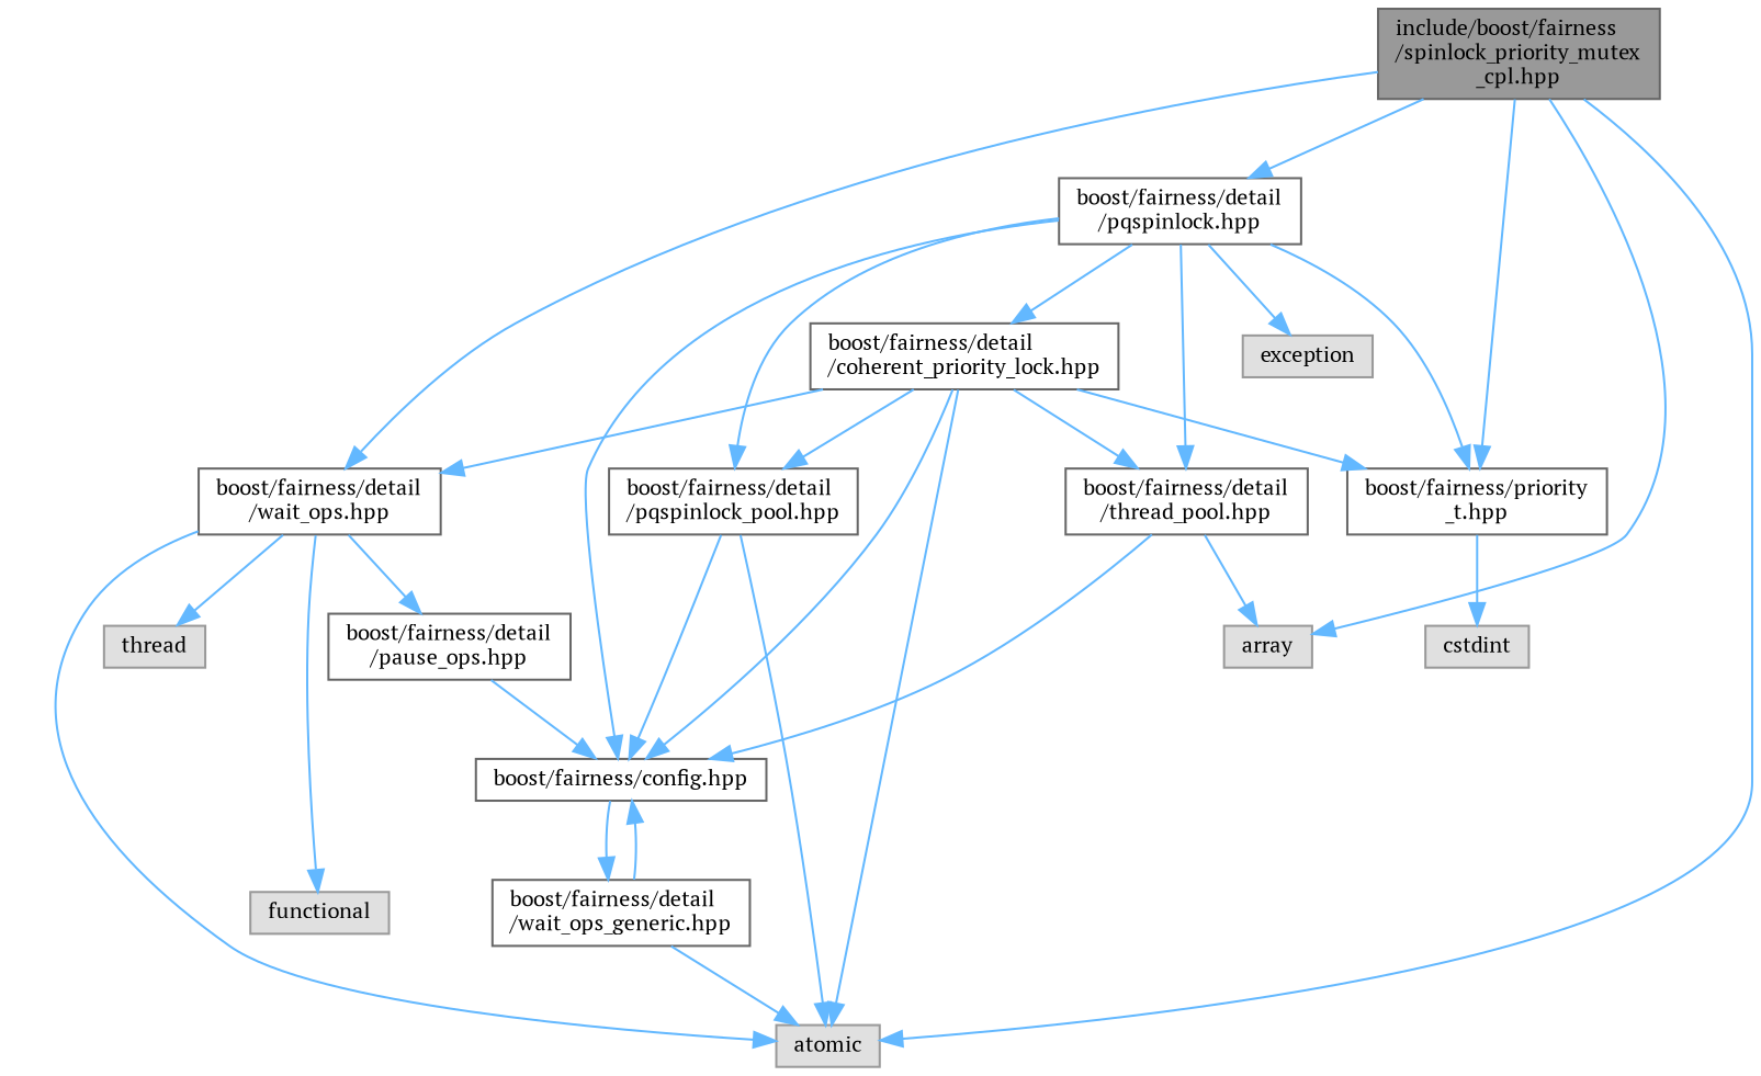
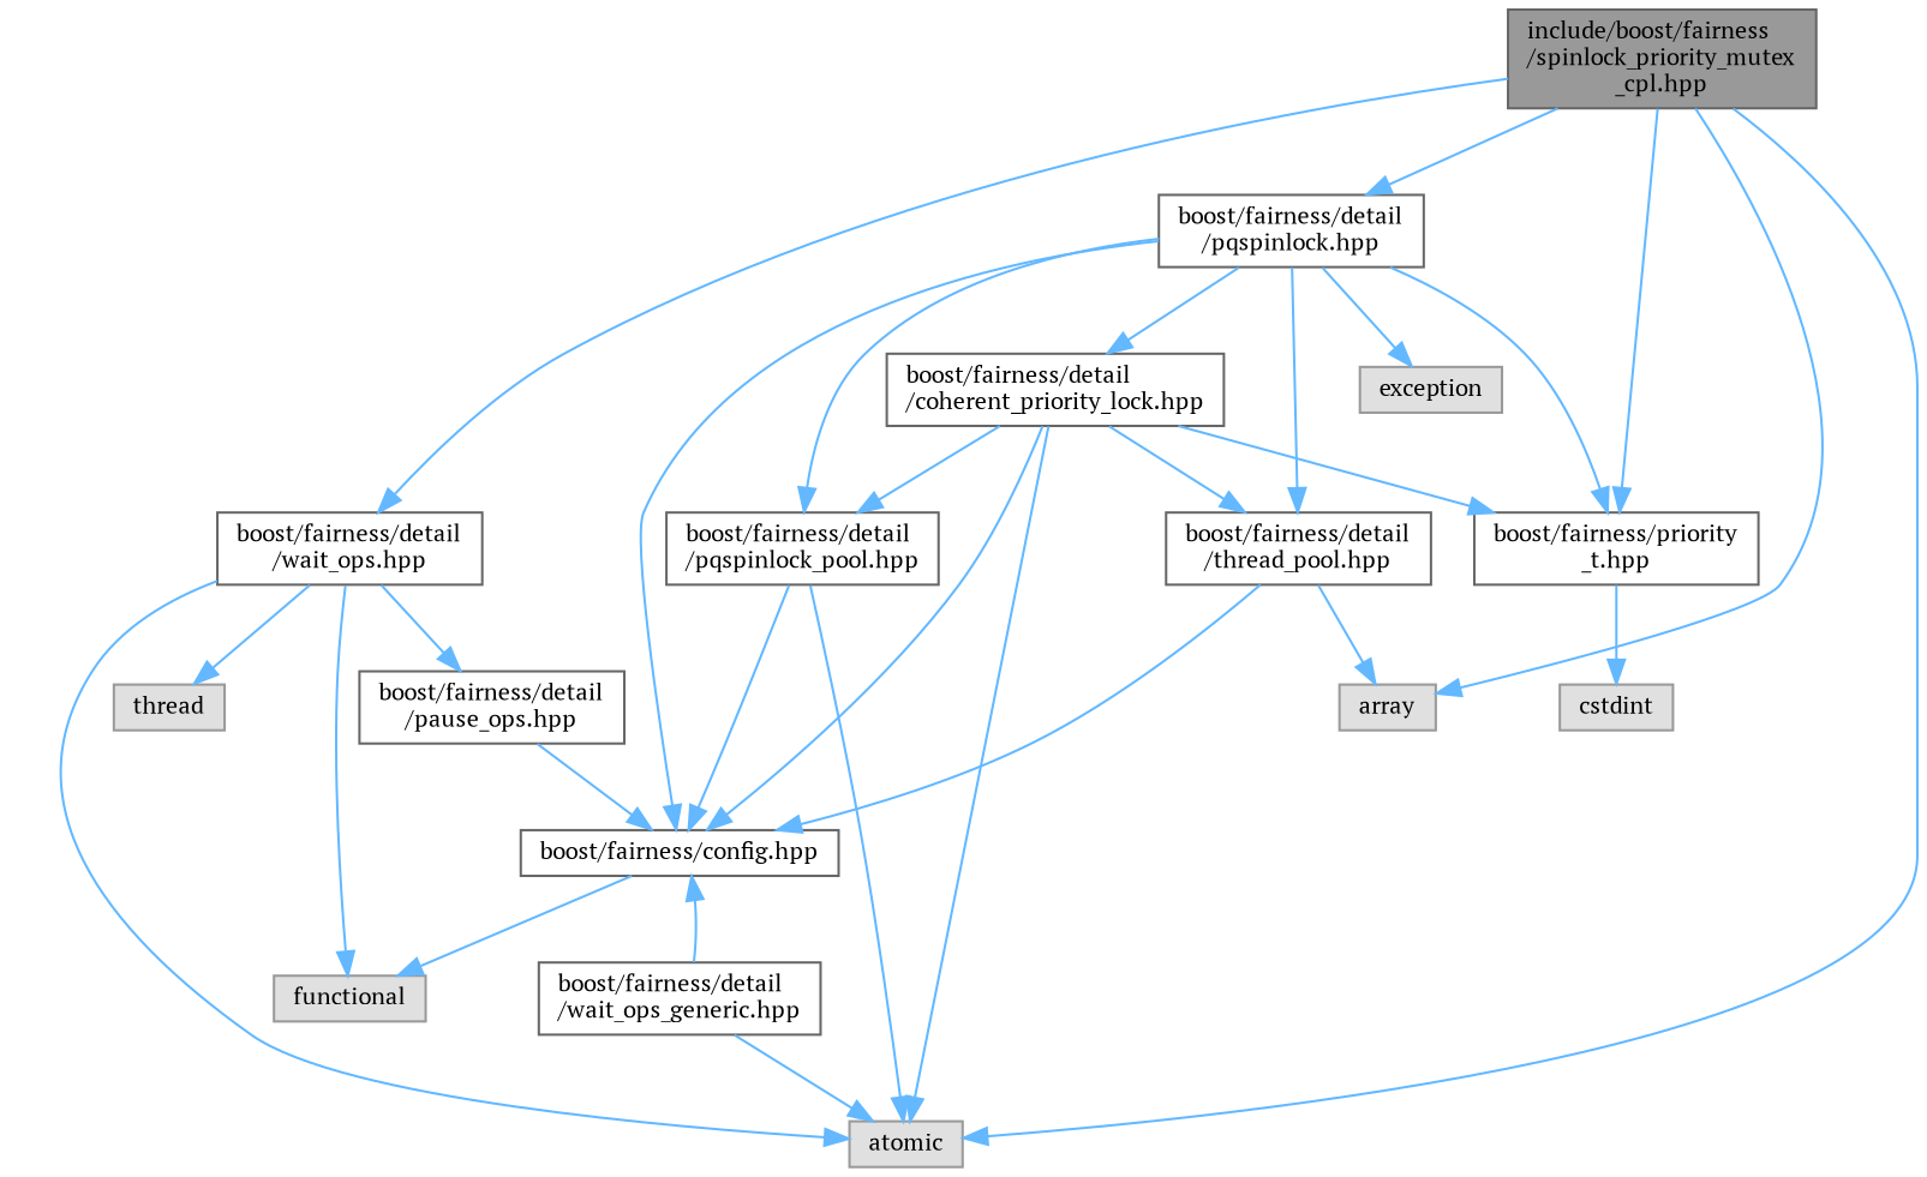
  digraph {
    fontname="PT Serif"
    node [color=grey40 fillcolor=white fontname="PT Serif" fontsize=10 shape=box style=filled]
    edge [color=steelblue1 fontname="PT Serif" fontsize=10 labelfontname=Helvetica labelfontsize=10 style=solid]
    n1 [color=gray40 fillcolor=grey60 fontcolor=black height=0.2 label="include/boost/fairness\l/spinlock_priority_mutex\l_cpl.hpp" width=0.4]
    n2 [color=grey60 fillcolor="#E0E0E0" height=0.2 label=atomic width=0.4]
    n3 [color=grey60 fillcolor="#E0E0E0" height=0.2 label=array width=0.4]
    n4 [height=0.2 label="boost/fairness/priority\l_t.hpp" width=0.4]
    n5 [height=0.2 label="boost/fairness/detail\l/wait_ops.hpp" width=0.4]
    n6 [height=0.2 label="boost/fairness/detail\l/pqspinlock.hpp" width=0.4]
    n7 [color=grey60 fillcolor="#E0E0E0" height=0.2 label=cstdint width=0.4]
    n8 [height=0.2 label="boost/fairness/detail\l/pause_ops.hpp" width=0.4]
    n9 [color=grey60 fillcolor="#E0E0E0" height=0.2 label=thread width=0.4]
    n10 [color=grey60 fillcolor="#E0E0E0" height=0.2 label=functional width=0.4]
    n11 [height=0.2 label="boost/fairness/config.hpp" width=0.4]
    n12 [color=grey60 fillcolor="#E0E0E0" height=0.2 label=exception width=0.4]
    n13 [height=0.2 label="boost/fairness/detail\l/coherent_priority_lock.hpp" width=0.4]
    n14 [height=0.2 label="boost/fairness/detail\l/pqspinlock_pool.hpp" width=0.4]
    n15 [height=0.2 label="boost/fairness/detail\l/thread_pool.hpp" width=0.4]
    n16 [height=0.2 label="boost/fairness/detail\l/wait_ops_generic.hpp" width=0.4]
    n1 -> n2
    n1 -> n3
    n1 -> n4
    n1 -> n5
    n1 -> n6
    n4 -> n7
    n5 -> n2
    n5 -> n8
    n5 -> n9
    n5 -> n10
    n6 -> n4
    n6 -> n11
    n6 -> n12
    n6 -> n13
    n6 -> n14
    n6 -> n15
    n8 -> n11
-   n11 -> n16
+   n11 -> n10
    n13 -> n2
    n13 -> n4
-   n13 -> n5
    n13 -> n11
    n13 -> n14
    n13 -> n15
    n14 -> n2
    n14 -> n11
    n15 -> n3
    n15 -> n11
    n16 -> n2
    n16 -> n11
  }
